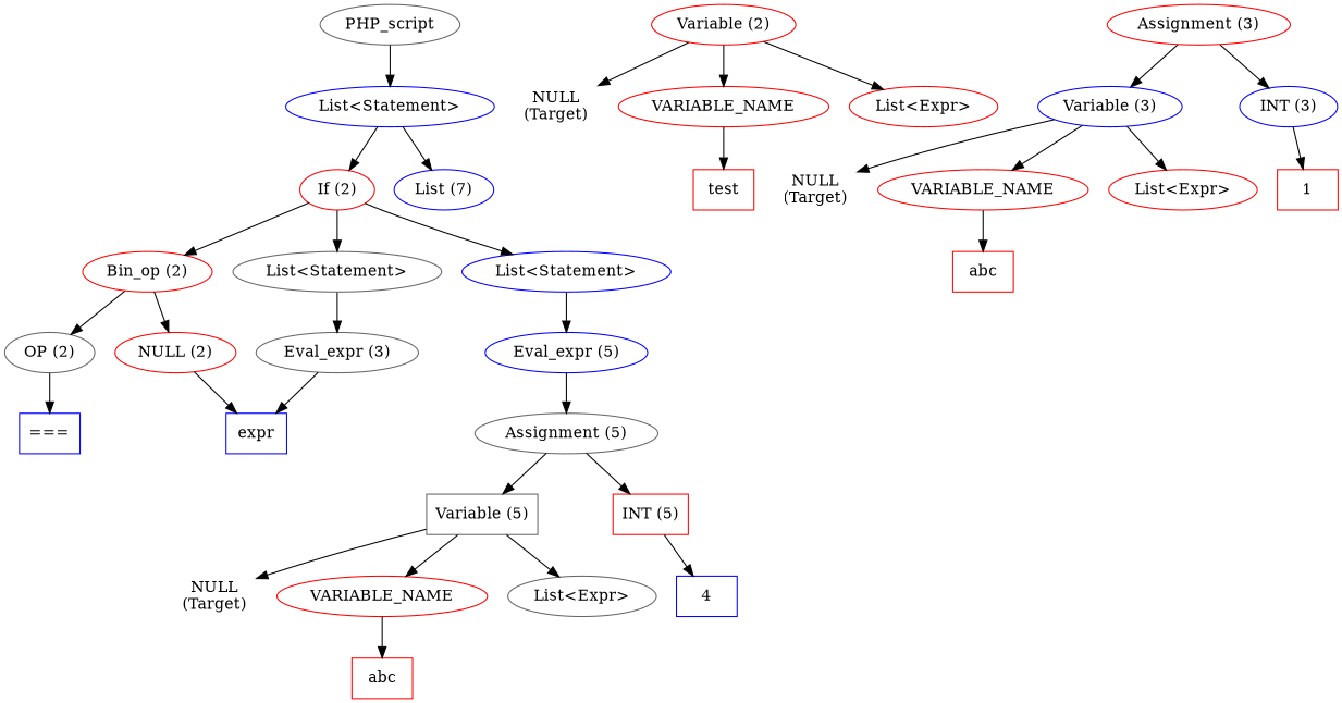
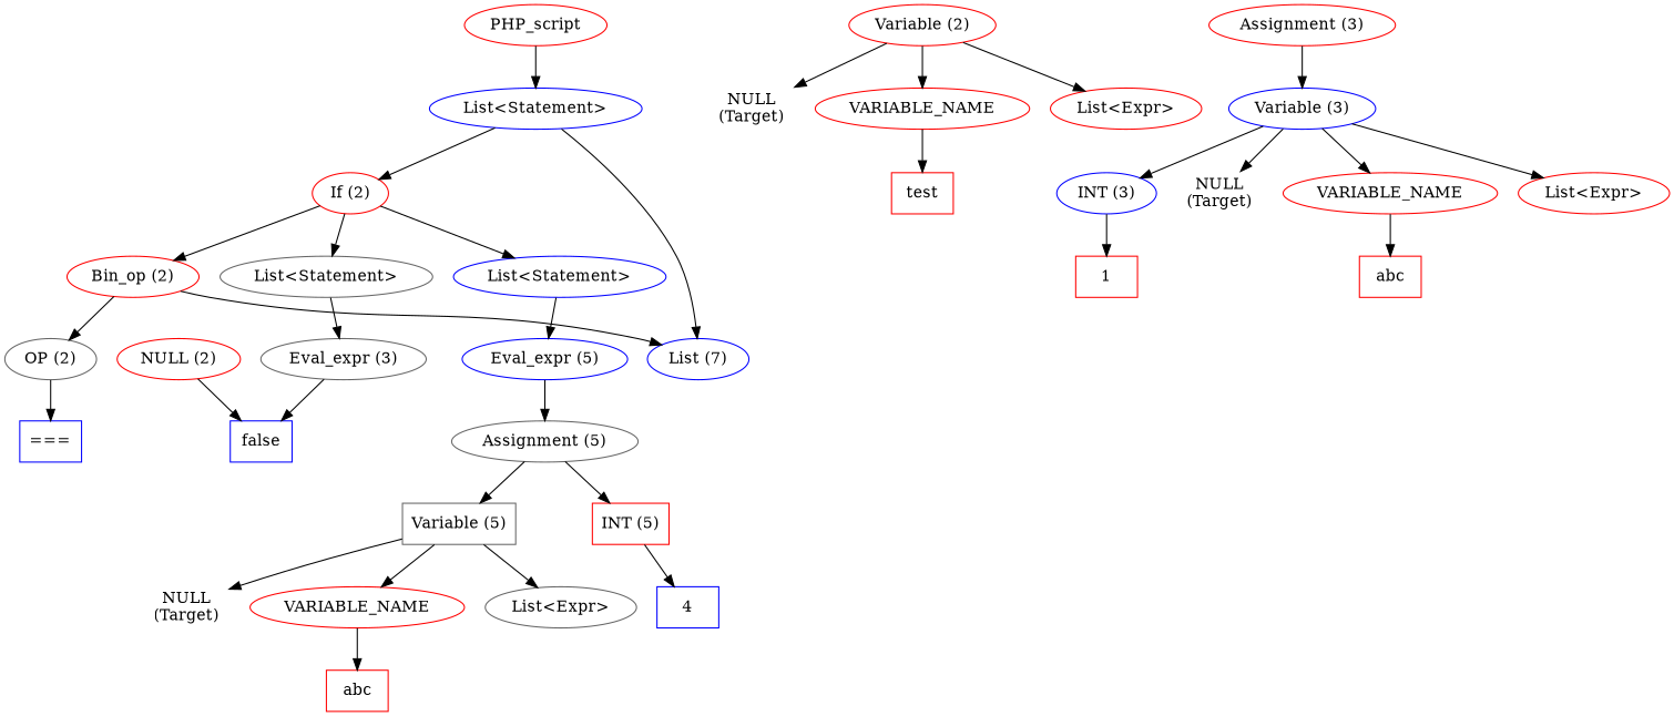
  digraph {
    ordering=out
    node [color=red]
-   n1 [color=gray40 label=PHP_script]
+   n1 [label=PHP_script]
    n2 [color=blue label="List<Statement>"]
    n3 [label="If (2)"]
    n4 [color=blue label="List (7)"]
    n5 [label="Bin_op (2)"]
    n6 [color=gray40 label="List<Statement>"]
    n7 [color=blue label="List<Statement>"]
    n8 [color=gray40 label="OP (2)"]
    n9 [label="NULL (2)"]
    n10 [color=gray40 label="Eval_expr (3)"]
    n11 [color=blue label="Eval_expr (5)"]
    n12 [label="Variable (2)"]
    n13 [color=blue label="NULL\n(Target)" shape=plaintext]
    n14 [label=VARIABLE_NAME]
    n15 [label="List<Expr>"]
    n16 [color=blue label="===" shape=box]
-   n17 [color=blue label=expr shape=box]
+   n17 [color=blue label=false shape=box]
    n18 [label=test shape=box]
    n19 [label="Assignment (3)"]
    n20 [color=blue label="Variable (3)"]
    n21 [color=blue label="INT (3)"]
    n22 [label="NULL\n(Target)" shape=plaintext]
    n23 [label=VARIABLE_NAME]
    n24 [label="List<Expr>"]
    n25 [label=1 shape=box]
    n26 [label=abc shape=box]
    n27 [color=gray40 label="Assignment (5)"]
    n28 [color=gray40 label="Variable (5)" shape=box]
    n29 [label="INT (5)" shape=box]
    n30 [color=blue label="NULL\n(Target)" shape=plaintext]
    n31 [label=VARIABLE_NAME]
    n32 [color=gray40 label="List<Expr>"]
    n33 [color=blue label=4 shape=box]
    n34 [label=abc shape=box]
    n1 -> n2
    n2 -> n3
    n2 -> n4
    n3 -> n5
    n3 -> n6
    n3 -> n7
    n5 -> n8
-   n5 -> n9
+   n5 -> n4
    n6 -> n10
    n7 -> n11
    n8 -> n16
    n9 -> n17
    n10 -> n17
    n11 -> n27
    n12 -> n13
    n12 -> n14
    n12 -> n15
    n14 -> n18
    n19 -> n20
-   n19 -> n21
+   n20 -> n21
    n20 -> n22
    n20 -> n23
    n20 -> n24
    n21 -> n25
    n23 -> n26
    n27 -> n28
    n27 -> n29
    n28 -> n30
    n28 -> n31
    n28 -> n32
    n29 -> n33
    n31 -> n34
  }
